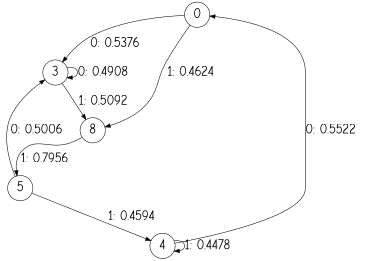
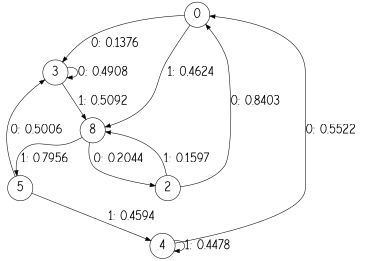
  digraph {
    fontname="Comic Neue"
    node [fontname="Comic Neue" fontsize=24 shape=circle]
    edge [fontname="Comic Neue" fontsize=24]
    0
    3
    n3 [label=8]
+   2
    5
    4
-   0 -> 3 [label="0: 0.5376   "]
+   0 -> 3 [label="0: 0.1376   "]
    0 -> n3 [label="1: 0.4624   "]
    3 -> 3 [label="0: 0.4908   "]
    3 -> n3 [label="1: 0.5092   "]
+   n3 -> 2 [label="0: 0.2044   "]
    n3 -> 5 [label="1: 0.7956   "]
+   2 -> 0 [label="0: 0.8403   "]
+   2 -> n3 [label="1: 0.1597   "]
    5 -> 3 [label="0: 0.5006   "]
    5 -> 4 [label="1: 0.4594   "]
    4 -> 0 [label="0: 0.5522   "]
    4 -> 4 [label="1: 0.4478   "]
  }
